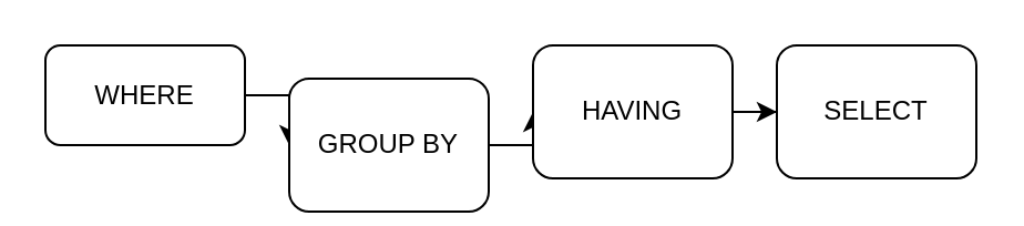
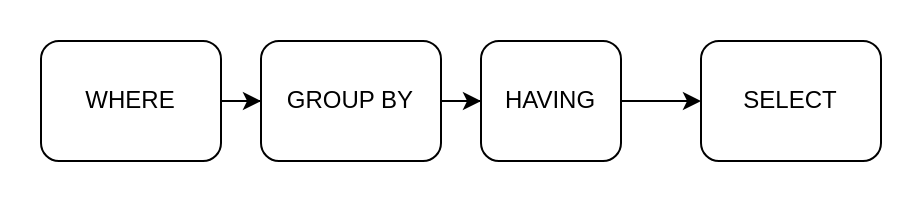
  <mxCell id="0" />
  <mxCell id="1" parent="0" />
  <mxCell id="2" value="" style="edgeStyle=orthogonalEdgeStyle;rounded=0;orthogonalLoop=1;jettySize=auto;html=1;" edge="1" parent="1" source="3" target="5"><mxGeometry relative="1" as="geometry" /></mxCell>
- <mxCell id="3" value="WHERE" style="rounded=1;whiteSpace=wrap;html=1;" vertex="1" parent="1"><mxGeometry x="20" y="20" width="90" height="45" as="geometry" /></mxCell>
+ <mxCell id="3" value="WHERE" style="rounded=1;whiteSpace=wrap;html=1;" vertex="1" parent="1"><mxGeometry x="20" y="20" width="90" height="60" as="geometry" /></mxCell>
  <mxCell id="4" value="" style="edgeStyle=orthogonalEdgeStyle;rounded=0;orthogonalLoop=1;jettySize=auto;html=1;" edge="1" parent="1" source="5" target="7"><mxGeometry relative="1" as="geometry" /></mxCell>
- <mxCell id="5" value="GROUP BY" style="rounded=1;whiteSpace=wrap;html=1;" vertex="1" parent="1"><mxGeometry x="130" y="35" width="90" height="60" as="geometry" /></mxCell>
+ <mxCell id="5" value="GROUP BY" style="rounded=1;whiteSpace=wrap;html=1;" vertex="1" parent="1"><mxGeometry x="130" y="20" width="90" height="60" as="geometry" /></mxCell>
  <mxCell id="6" value="" style="edgeStyle=orthogonalEdgeStyle;rounded=0;orthogonalLoop=1;jettySize=auto;html=1;" edge="1" parent="1" source="7" target="8"><mxGeometry relative="1" as="geometry" /></mxCell>
- <mxCell id="7" value="HAVING" style="rounded=1;whiteSpace=wrap;html=1;" vertex="1" parent="1"><mxGeometry x="240" y="20" width="90" height="60" as="geometry" /></mxCell>
+ <mxCell id="7" value="HAVING" style="rounded=1;whiteSpace=wrap;html=1;" vertex="1" parent="1"><mxGeometry x="240" y="20" width="70" height="60" as="geometry" /></mxCell>
  <mxCell id="8" value="SELECT" style="rounded=1;whiteSpace=wrap;html=1;" vertex="1" parent="1"><mxGeometry x="350" y="20" width="90" height="60" as="geometry" /></mxCell>
